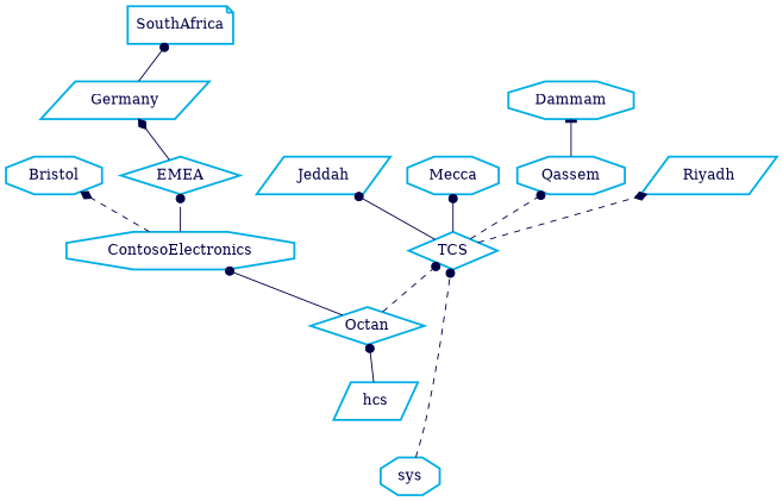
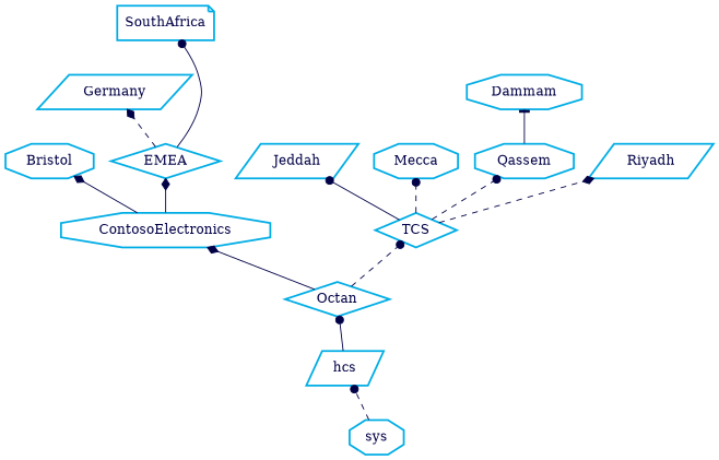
  digraph {
    color=Gray
    compound=True
    rankdir=BT
    node [color="#00ade5" fontcolor="#000046" shape=octagon style=bold]
    edge [arrowhead=dot color="#000046" style=solid]
    n1 [label=hcs shape=parallelogram]
    n2 [label=Octan shape=diamond]
    n3 [label=ContosoElectronics]
    n4 [label=TCS shape=diamond]
    n5 [label=Bristol]
    n6 [label=EMEA shape=diamond]
    n7 [label=Jeddah shape=parallelogram]
    n8 [label=Mecca]
    n9 [label=Qassem]
    n10 [label=Riyadh shape=parallelogram]
    n11 [label=Germany shape=parallelogram]
    n12 [label=SouthAfrica shape=note]
    n13 [label=Dammam]
    n14 [label=sys]
    n1 -> n2
-   n2 -> n3
+   n2 -> n3 [arrowhead=diamond]
    n2 -> n4 [style=dashed]
-   n3 -> n5 [arrowhead=diamond style=dashed]
-   n3 -> n6
+   n3 -> n5 [arrowhead=diamond]
+   n3 -> n6 [arrowhead=diamond]
    n4 -> n7
-   n4 -> n8
+   n4 -> n8 [style=dashed]
    n4 -> n9 [style=dashed]
    n4 -> n10 [arrowhead=diamond style=dashed]
-   n6 -> n11 [arrowhead=diamond]
-   n11 -> n12
+   n6 -> n11 [arrowhead=diamond style=dashed]
+   n6 -> n12
    n9 -> n13 [arrowhead=tee]
-   n14 -> n4 [style=dashed]
+   n14 -> n1 [style=dashed]
  }
